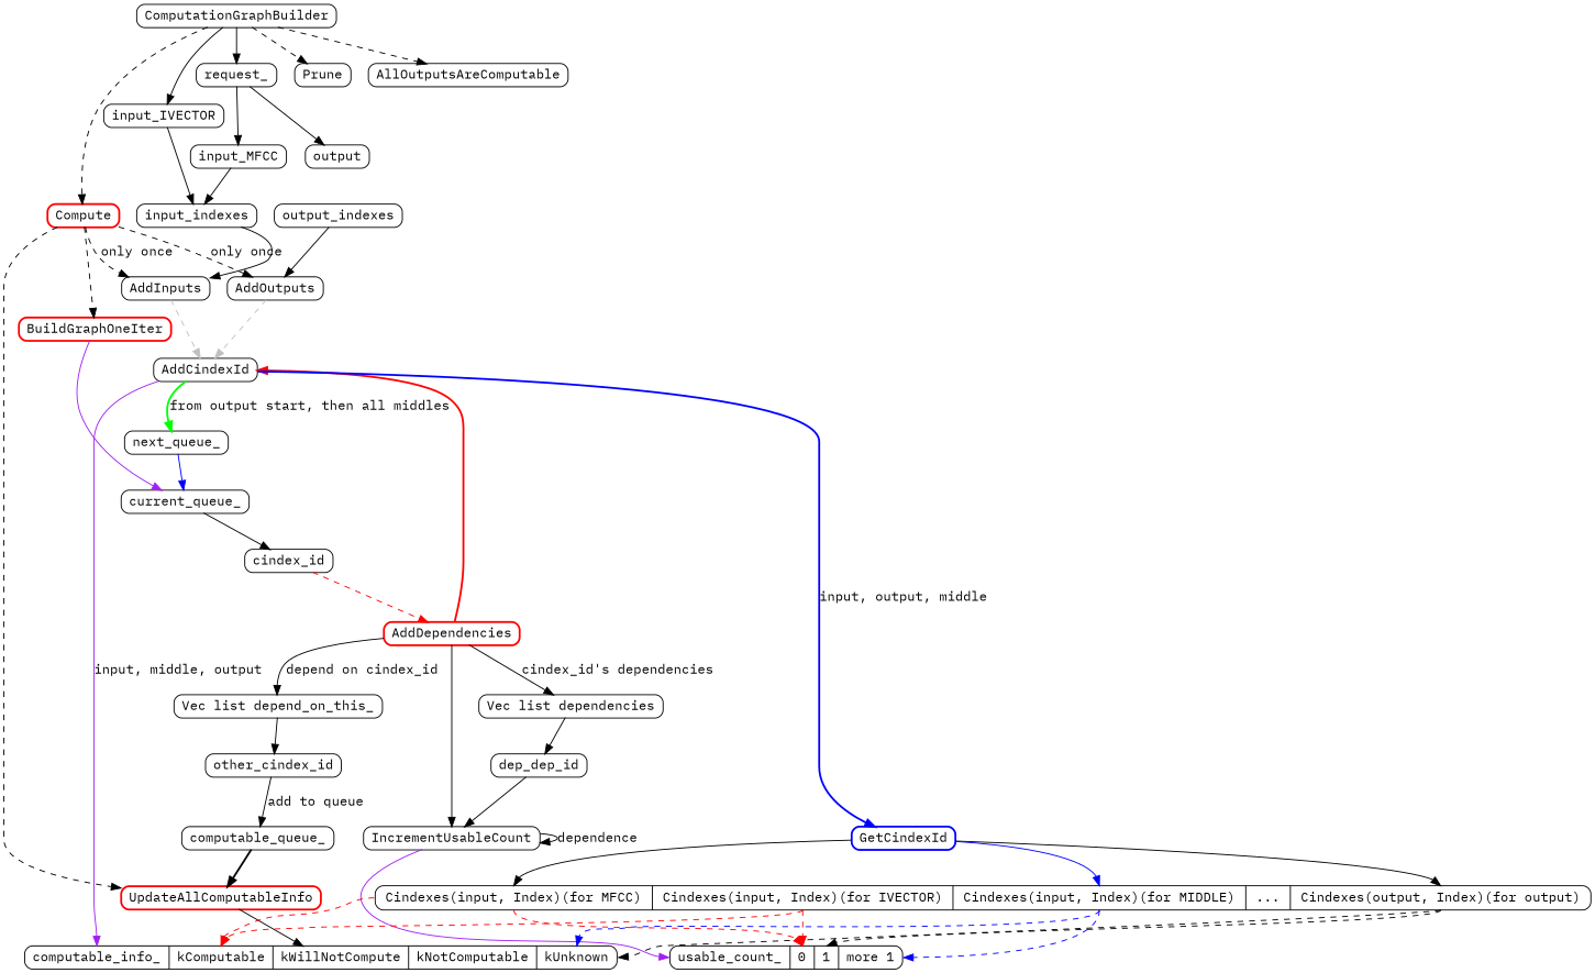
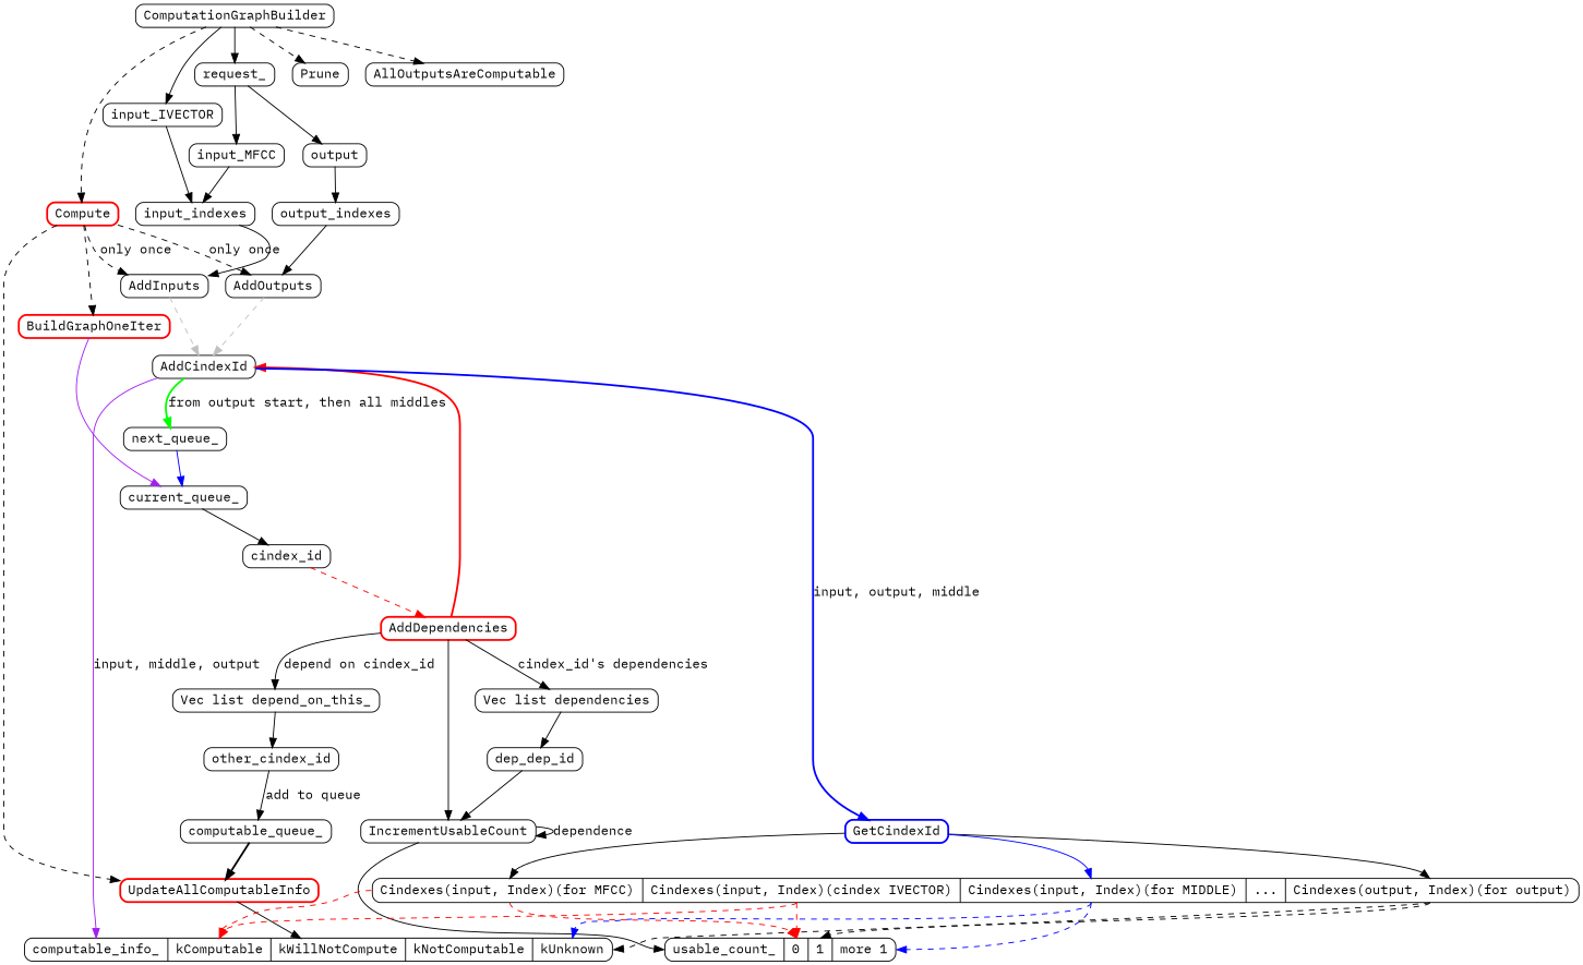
  digraph {
    fontname="IBM Plex Mono"
    rankdir=TB
    node [fontname="IBM Plex Mono" shape=Mrecord]
    edge [fontname="IBM Plex Mono"]
    Compute [color=red height=.1 style=bold width=.1]
    ComputationGraphBuilder [height=.1 width=.1]
    Prune [height=.1 width=.1]
    AllOutputsAreComputable [height=.1 width=.1]
    AddInputs [height=.1 width=.1]
    AddOutputs [height=.1 width=.1]
    BuildGraphOneIter [color=red height=.1 style=bold width=.1]
    UpdateAllComputableInfo [color=red height=.1 style=bold width=.1]
    AddDependencies [color=red height=.1 style=bold width=.1]
    AddCindexId [height=.1 width=.1]
    GetCindexId [color=blue height=.1 style=bold width=.1]
    request_ [height=.1 width=.1]
    current_queue_ [height=.1 width=.1]
    n14 [height=.1 label="<head> computable_info_ | <kComputable> kComputable | kWillNotCompute | kNotComputable | <kUnknown> kUnknown" width=.1]
    n15 [height=.1 label="Vec list dependencies" width=.1]
    n16 [height=.1 label="Vec list depend_on_this_" width=.1]
    IncrementUsableCount [height=.1 width=.1]
    next_queue_ [height=.1 width=.1]
-   n19 [height=.1 label="<input> Cindexes(input, Index)(for MFCC) | <input_ivector> Cindexes(input, Index)(for IVECTOR) |<middle>  Cindexes(input, Index)(for MIDDLE) | ... | <output>Cindexes(output, Index)(for output)" width=.1]
+   n19 [height=.1 label="<input> Cindexes(input, Index)(for MFCC) | <input_ivector> Cindexes(input, Index)(cindex IVECTOR) |<middle>  Cindexes(input, Index)(for MIDDLE) | ... | <output>Cindexes(output, Index)(for output)" width=.1]
    input_MFCC [height=.1 width=.1]
    input_IVECTOR [height=.1 width=.1]
    output [height=.1 width=.1]
    input_indexes [height=.1 width=.1]
    output_indexes [height=.1 width=.1]
    n25 [height=.1 label="<head> usable_count_ |<0> 0  |<1> 1 |<more>  more 1 " width=.1]
    cindex_id [height=.1 width=.1]
    n27 [height=.1 label=dep_dep_id width=.1]
    other_cindex_id [height=.1 width=.1]
    computable_queue_ [height=.1 width=.1]
    subgraph sub_1 {
      Compute
      ComputationGraphBuilder
      Prune
      AllOutputsAreComputable
      AddInputs
      AddOutputs
      BuildGraphOneIter
      UpdateAllComputableInfo
      AddDependencies
      AddCindexId
      GetCindexId
    }
    subgraph sub_2 {
      ComputationGraphBuilder
      AddInputs
      AddOutputs
      BuildGraphOneIter
      UpdateAllComputableInfo
      AddDependencies
      AddCindexId
      GetCindexId
      request_
      current_queue_
      n14
      n15
      n16
      IncrementUsableCount
      next_queue_
      n19
      input_MFCC
      input_IVECTOR
      output
      input_indexes
      output_indexes
      n25
      cindex_id
      n27
      other_cindex_id
      computable_queue_
    }
    Compute -> AddInputs [label="only once" style=dashed]
    Compute -> AddOutputs [label="only once" style=dashed]
    Compute -> BuildGraphOneIter [style=dashed]
    Compute -> UpdateAllComputableInfo [style=dashed]
    ComputationGraphBuilder -> Compute [style=dashed]
    ComputationGraphBuilder -> Prune [style=dashed]
    ComputationGraphBuilder -> AllOutputsAreComputable [style=dashed]
    ComputationGraphBuilder -> request_
    ComputationGraphBuilder -> input_IVECTOR
    AddInputs -> AddCindexId [color=grey style=dashed]
    AddOutputs -> AddCindexId [color=grey style=dashed]
    BuildGraphOneIter -> current_queue_ [color=purple]
    UpdateAllComputableInfo -> n14
    AddDependencies -> AddCindexId [color=red style=bold]
    AddDependencies -> n15 [label="cindex_id's dependencies"]
    AddDependencies -> n16 [label="depend on cindex_id"]
    AddDependencies -> IncrementUsableCount
    AddCindexId -> GetCindexId [color=blue label="input, output, middle" style=bold]
    AddCindexId -> n14 [color=purple headport=head label="input, middle, output"]
    AddCindexId -> next_queue_ [color=green label="from output start, then all middles" style=bold]
    GetCindexId -> n19 [headport=output]
    GetCindexId -> n19 [headport=input]
    GetCindexId -> n19 [color=blue headport=middle]
    request_ -> input_MFCC
    request_ -> output
    current_queue_ -> cindex_id
    n15 -> n27
    n16 -> other_cindex_id
    IncrementUsableCount -> IncrementUsableCount [label=dependence]
-   IncrementUsableCount -> n25 [color=purple headport=head]
+   IncrementUsableCount -> n25 [color=black headport=head]
    next_queue_ -> current_queue_ [color=blue]
    n19 -> n14 [color=red headport=kComputable style=dashed tailport=input]
    n19 -> n14 [color=red headport=kComputable style=dashed tailport=input_ivector]
    n19 -> n14 [color=blue headport=kUnknown style=dashed tailport=middle]
    n19 -> n14 [headport=kUnknown style=dashed tailport=output]
    n19 -> n25 [color=red headport=0 style=dashed tailport=input]
    n19 -> n25 [color=red headport=0 style=dashed tailport=input_ivector]
    n19 -> n25 [color=blue headport=more style=dashed tailport=middle]
    n19 -> n25 [headport=1 style=dashed tailport=output]
    input_MFCC -> input_indexes
    input_IVECTOR -> input_indexes
+   output -> output_indexes
    input_indexes -> AddInputs
    output_indexes -> AddOutputs
    cindex_id -> AddDependencies [color=red style=dashed]
    n27 -> IncrementUsableCount
    other_cindex_id -> computable_queue_ [label="add to queue"]
    computable_queue_ -> UpdateAllComputableInfo [style=bold]
  }
